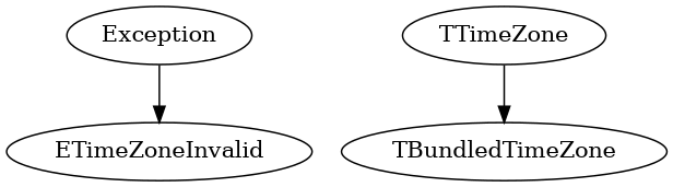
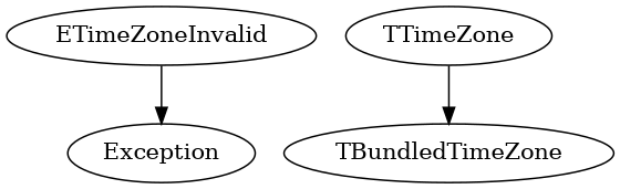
  digraph {
    ETimeZoneInvalid
    Exception
    TTimeZone
    TBundledTimeZone
-   Exception -> ETimeZoneInvalid
+   ETimeZoneInvalid -> Exception
    TTimeZone -> TBundledTimeZone
  }
